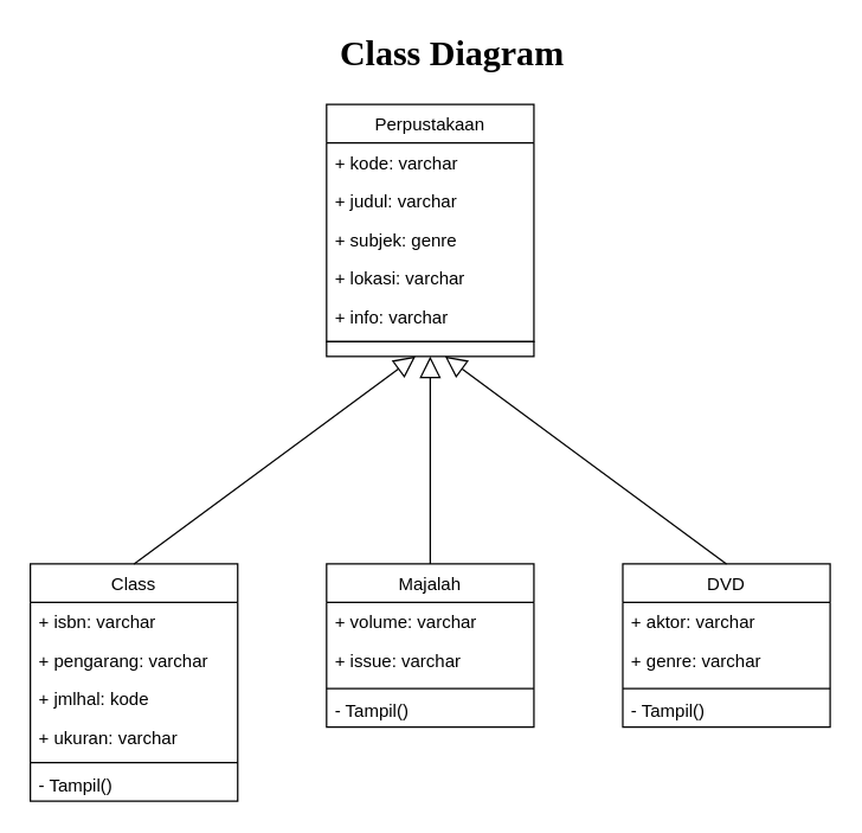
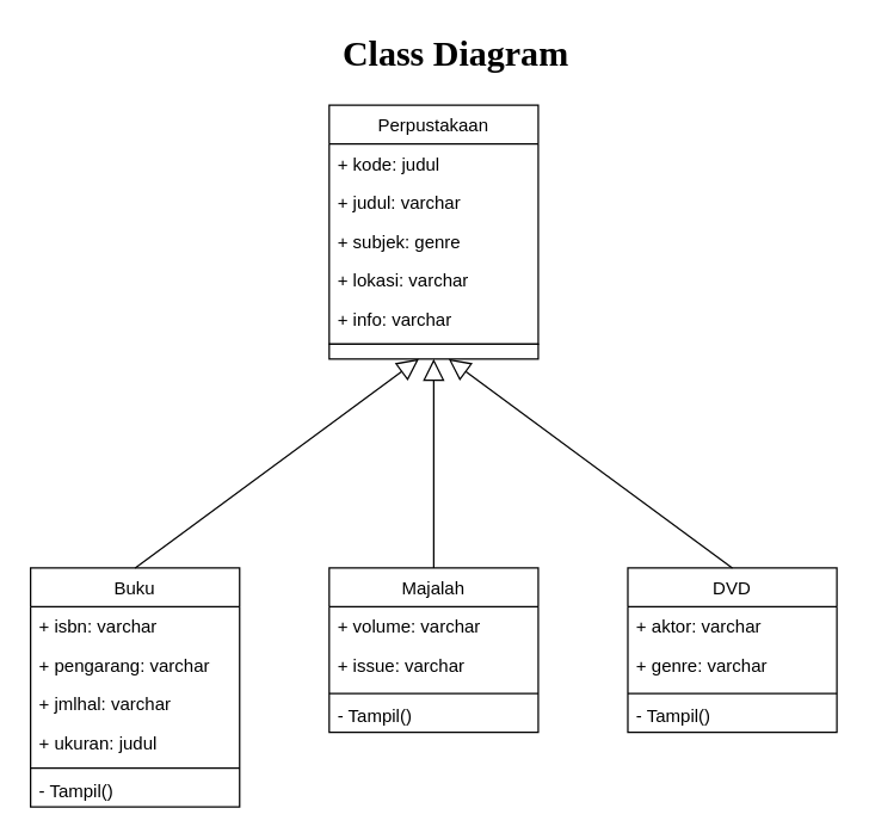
  <mxCell id="0" />
  <mxCell id="1" parent="0" />
  <mxCell id="2" value="Perpustakaan" style="swimlane;fontStyle=0;childLayout=stackLayout;horizontal=1;startSize=26;fillColor=none;horizontalStack=0;resizeParent=1;resizeParentMax=0;resizeLast=0;collapsible=1;marginBottom=0;" vertex="1" parent="1"><mxGeometry x="220" y="70" width="140" height="160" as="geometry" /></mxCell>
- <mxCell id="3" value="+ kode: varchar" style="text;strokeColor=none;fillColor=none;align=left;verticalAlign=top;spacingLeft=4;spacingRight=4;overflow=hidden;rotatable=0;points=[[0,0.5],[1,0.5]];portConstraint=eastwest;" vertex="1" parent="2"><mxGeometry y="26" width="140" height="26" as="geometry" /></mxCell>
+ <mxCell id="3" value="+ kode: judul" style="text;strokeColor=none;fillColor=none;align=left;verticalAlign=top;spacingLeft=4;spacingRight=4;overflow=hidden;rotatable=0;points=[[0,0.5],[1,0.5]];portConstraint=eastwest;" vertex="1" parent="2"><mxGeometry y="26" width="140" height="26" as="geometry" /></mxCell>
  <mxCell id="4" value="+ judul: varchar" style="text;strokeColor=none;fillColor=none;align=left;verticalAlign=top;spacingLeft=4;spacingRight=4;overflow=hidden;rotatable=0;points=[[0,0.5],[1,0.5]];portConstraint=eastwest;" vertex="1" parent="2"><mxGeometry y="52" width="140" height="26" as="geometry" /></mxCell>
  <mxCell id="5" value="+ subjek: genre" style="text;strokeColor=none;fillColor=none;align=left;verticalAlign=top;spacingLeft=4;spacingRight=4;overflow=hidden;rotatable=0;points=[[0,0.5],[1,0.5]];portConstraint=eastwest;" vertex="1" parent="2"><mxGeometry y="78" width="140" height="26" as="geometry" /></mxCell>
  <mxCell id="6" value="+ lokasi: varchar" style="text;strokeColor=none;fillColor=none;align=left;verticalAlign=top;spacingLeft=4;spacingRight=4;overflow=hidden;rotatable=0;points=[[0,0.5],[1,0.5]];portConstraint=eastwest;" vertex="1" parent="2"><mxGeometry y="104" width="140" height="26" as="geometry" /></mxCell>
  <mxCell id="7" value="+ info: varchar&#10;" style="text;strokeColor=none;fillColor=none;align=left;verticalAlign=top;spacingLeft=4;spacingRight=4;overflow=hidden;rotatable=0;points=[[0,0.5],[1,0.5]];portConstraint=eastwest;" vertex="1" parent="2"><mxGeometry y="130" width="140" height="30" as="geometry" /></mxCell>
  <mxCell id="8" value="Class Diagram" style="text;align=center;fontStyle=1;verticalAlign=middle;spacingLeft=3;spacingRight=3;strokeColor=none;rotatable=0;points=[[0,0.5],[1,0.5]];portConstraint=eastwest;fontFamily=Times New Roman;fontSize=24;" vertex="1" parent="1"><mxGeometry x="165" y="20" width="280" height="26" as="geometry" /></mxCell>
  <mxCell id="9" value="" style="html=1;fontFamily=Times New Roman;fontSize=12;" vertex="1" parent="1"><mxGeometry x="220" y="230" width="140" height="10" as="geometry" /></mxCell>
  <mxCell id="10" value="Majalah" style="swimlane;fontStyle=0;align=center;verticalAlign=middle;childLayout=stackLayout;horizontal=1;startSize=26;horizontalStack=0;resizeParent=1;resizeParentMax=0;resizeLast=0;collapsible=1;marginBottom=0;fontFamily=Helvetica;fontSize=12;" vertex="1" parent="1"><mxGeometry x="220" y="380" width="140" height="110" as="geometry" /></mxCell>
  <mxCell id="11" value="+ volume: varchar" style="text;strokeColor=none;fillColor=none;align=left;verticalAlign=top;spacingLeft=4;spacingRight=4;overflow=hidden;rotatable=0;points=[[0,0.5],[1,0.5]];portConstraint=eastwest;fontFamily=Helvetica;fontSize=12;" vertex="1" parent="10"><mxGeometry y="26" width="140" height="26" as="geometry" /></mxCell>
  <mxCell id="12" value="+ issue: varchar" style="text;strokeColor=none;fillColor=none;align=left;verticalAlign=top;spacingLeft=4;spacingRight=4;overflow=hidden;rotatable=0;points=[[0,0.5],[1,0.5]];portConstraint=eastwest;fontFamily=Helvetica;fontSize=12;" vertex="1" parent="10"><mxGeometry y="52" width="140" height="28" as="geometry" /></mxCell>
  <mxCell id="13" value="" style="line;strokeWidth=1;fillColor=none;align=left;verticalAlign=middle;spacingTop=-1;spacingLeft=3;spacingRight=3;rotatable=0;labelPosition=right;points=[];portConstraint=eastwest;fontFamily=Times New Roman;fontSize=12;" vertex="1" parent="10"><mxGeometry y="80" width="140" height="8" as="geometry" /></mxCell>
  <mxCell id="14" value="- Tampil()" style="text;strokeColor=none;fillColor=none;align=left;verticalAlign=middle;spacingLeft=4;spacingRight=4;overflow=hidden;rotatable=0;points=[[0,0.5],[1,0.5]];portConstraint=eastwest;fontFamily=Helvetica;fontSize=12;" vertex="1" parent="10"><mxGeometry y="88" width="140" height="22" as="geometry" /></mxCell>
- <mxCell id="15" value="Class" style="swimlane;fontStyle=0;align=center;verticalAlign=top;childLayout=stackLayout;horizontal=1;startSize=26;horizontalStack=0;resizeParent=1;resizeParentMax=0;resizeLast=0;collapsible=1;marginBottom=0;fontFamily=Helvetica;fontSize=12;" vertex="1" parent="1"><mxGeometry x="20" y="380" width="140" height="160" as="geometry" /></mxCell>
+ <mxCell id="15" value="Buku" style="swimlane;fontStyle=0;align=center;verticalAlign=top;childLayout=stackLayout;horizontal=1;startSize=26;horizontalStack=0;resizeParent=1;resizeParentMax=0;resizeLast=0;collapsible=1;marginBottom=0;fontFamily=Helvetica;fontSize=12;" vertex="1" parent="1"><mxGeometry x="20" y="380" width="140" height="160" as="geometry" /></mxCell>
  <mxCell id="16" value="+ isbn: varchar" style="text;strokeColor=none;fillColor=none;align=left;verticalAlign=top;spacingLeft=4;spacingRight=4;overflow=hidden;rotatable=0;points=[[0,0.5],[1,0.5]];portConstraint=eastwest;fontFamily=Helvetica;fontSize=12;" vertex="1" parent="15"><mxGeometry y="26" width="140" height="26" as="geometry" /></mxCell>
  <mxCell id="17" value="+ pengarang: varchar" style="text;strokeColor=none;fillColor=none;align=left;verticalAlign=top;spacingLeft=4;spacingRight=4;overflow=hidden;rotatable=0;points=[[0,0.5],[1,0.5]];portConstraint=eastwest;fontFamily=Helvetica;fontSize=12;" vertex="1" parent="15"><mxGeometry y="52" width="140" height="26" as="geometry" /></mxCell>
- <mxCell id="18" value="+ jmlhal: kode" style="text;strokeColor=none;fillColor=none;align=left;verticalAlign=top;spacingLeft=4;spacingRight=4;overflow=hidden;rotatable=0;points=[[0,0.5],[1,0.5]];portConstraint=eastwest;fontFamily=Helvetica;fontSize=12;" vertex="1" parent="15"><mxGeometry y="78" width="140" height="26" as="geometry" /></mxCell>
- <mxCell id="19" value="+ ukuran: varchar" style="text;strokeColor=none;fillColor=none;align=left;verticalAlign=top;spacingLeft=4;spacingRight=4;overflow=hidden;rotatable=0;points=[[0,0.5],[1,0.5]];portConstraint=eastwest;fontFamily=Helvetica;fontSize=12;" vertex="1" parent="15"><mxGeometry y="104" width="140" height="26" as="geometry" /></mxCell>
+ <mxCell id="18" value="+ jmlhal: varchar" style="text;strokeColor=none;fillColor=none;align=left;verticalAlign=top;spacingLeft=4;spacingRight=4;overflow=hidden;rotatable=0;points=[[0,0.5],[1,0.5]];portConstraint=eastwest;fontFamily=Helvetica;fontSize=12;" vertex="1" parent="15"><mxGeometry y="78" width="140" height="26" as="geometry" /></mxCell>
+ <mxCell id="19" value="+ ukuran: judul" style="text;strokeColor=none;fillColor=none;align=left;verticalAlign=top;spacingLeft=4;spacingRight=4;overflow=hidden;rotatable=0;points=[[0,0.5],[1,0.5]];portConstraint=eastwest;fontFamily=Helvetica;fontSize=12;" vertex="1" parent="15"><mxGeometry y="104" width="140" height="26" as="geometry" /></mxCell>
  <mxCell id="20" value="" style="line;strokeWidth=1;fillColor=none;align=left;verticalAlign=middle;spacingTop=-1;spacingLeft=3;spacingRight=3;rotatable=0;labelPosition=right;points=[];portConstraint=eastwest;fontFamily=Times New Roman;fontSize=12;" vertex="1" parent="15"><mxGeometry y="130" width="140" height="8" as="geometry" /></mxCell>
  <mxCell id="21" value="- Tampil()" style="text;strokeColor=none;fillColor=none;align=left;verticalAlign=middle;spacingLeft=4;spacingRight=4;overflow=hidden;rotatable=0;points=[[0,0.5],[1,0.5]];portConstraint=eastwest;fontFamily=Helvetica;fontSize=12;" vertex="1" parent="15"><mxGeometry y="138" width="140" height="22" as="geometry" /></mxCell>
  <mxCell id="22" value="DVD" style="swimlane;fontStyle=0;align=center;verticalAlign=top;childLayout=stackLayout;horizontal=1;startSize=26;horizontalStack=0;resizeParent=1;resizeParentMax=0;resizeLast=0;collapsible=1;marginBottom=0;fontFamily=Helvetica;fontSize=12;" vertex="1" parent="1"><mxGeometry x="420" y="380" width="140" height="110" as="geometry" /></mxCell>
  <mxCell id="23" value="+ aktor: varchar" style="text;strokeColor=none;fillColor=none;align=left;verticalAlign=top;spacingLeft=4;spacingRight=4;overflow=hidden;rotatable=0;points=[[0,0.5],[1,0.5]];portConstraint=eastwest;fontFamily=Helvetica;fontSize=12;" vertex="1" parent="22"><mxGeometry y="26" width="140" height="26" as="geometry" /></mxCell>
  <mxCell id="24" value="+ genre: varchar" style="text;strokeColor=none;fillColor=none;align=left;verticalAlign=top;spacingLeft=4;spacingRight=4;overflow=hidden;rotatable=0;points=[[0,0.5],[1,0.5]];portConstraint=eastwest;fontFamily=Helvetica;fontSize=12;" vertex="1" parent="22"><mxGeometry y="52" width="140" height="28" as="geometry" /></mxCell>
  <mxCell id="25" value="" style="line;strokeWidth=1;fillColor=none;align=left;verticalAlign=middle;spacingTop=-1;spacingLeft=3;spacingRight=3;rotatable=0;labelPosition=right;points=[];portConstraint=eastwest;fontFamily=Times New Roman;fontSize=12;" vertex="1" parent="22"><mxGeometry y="80" width="140" height="8" as="geometry" /></mxCell>
  <mxCell id="26" value="- Tampil()" style="text;strokeColor=none;fillColor=none;align=left;verticalAlign=middle;spacingLeft=4;spacingRight=4;overflow=hidden;rotatable=0;points=[[0,0.5],[1,0.5]];portConstraint=eastwest;fontFamily=Helvetica;fontSize=12;" vertex="1" parent="22"><mxGeometry y="88" width="140" height="22" as="geometry" /></mxCell>
  <mxCell id="27" value="" style="endArrow=block;endFill=0;endSize=12;html=1;rounded=0;fontFamily=Helvetica;fontSize=12;exitX=0.5;exitY=0;exitDx=0;exitDy=0;" edge="1" parent="1" source="15"><mxGeometry width="160" relative="1" as="geometry"><mxPoint x="100" y="330" as="sourcePoint" /><mxPoint x="280" y="240" as="targetPoint" /></mxGeometry></mxCell>
  <mxCell id="28" value="" style="endArrow=block;endFill=0;endSize=12;html=1;rounded=0;fontFamily=Helvetica;fontSize=12;exitX=0.5;exitY=0;exitDx=0;exitDy=0;entryX=0.5;entryY=1;entryDx=0;entryDy=0;" edge="1" parent="1" source="10" target="9"><mxGeometry width="160" relative="1" as="geometry"><mxPoint x="100" y="390" as="sourcePoint" /><mxPoint x="293.103" y="250" as="targetPoint" /></mxGeometry></mxCell>
  <mxCell id="29" value="" style="endArrow=block;endFill=0;endSize=12;html=1;rounded=0;fontFamily=Helvetica;fontSize=12;exitX=0.5;exitY=0;exitDx=0;exitDy=0;" edge="1" parent="1" source="22"><mxGeometry width="160" relative="1" as="geometry"><mxPoint x="200" y="350" as="sourcePoint" /><mxPoint x="300" y="240" as="targetPoint" /></mxGeometry></mxCell>
